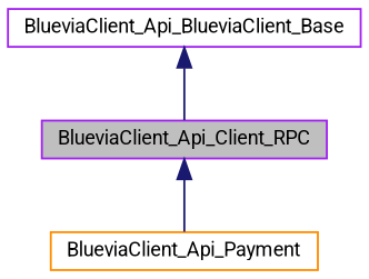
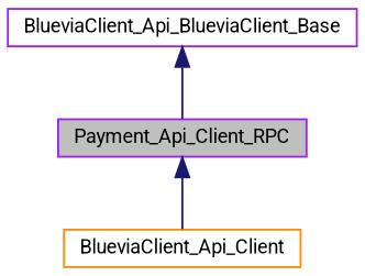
  digraph {
    fontname=Roboto
    node [color=purple fontname=Roboto fontsize=10 shape=record]
    edge [color=midnightblue dir=back fontname=Roboto fontsize=10 labelfontname="FreeSans.ttf" labelfontsize=10 style=solid]
-   n1 [fillcolor=grey75 fontcolor=black height=0.2 label=BlueviaClient_Api_Client_RPC style=filled width=0.4]
-   n2 [color=darkorange height=0.2 label=BlueviaClient_Api_Payment width=0.4]
+   n1 [fillcolor=grey75 fontcolor=black height=0.2 label=Payment_Api_Client_RPC style=filled width=0.4]
+   n2 [color=darkorange height=0.2 label=BlueviaClient_Api_Client width=0.4]
    n3 [height=0.2 label=BlueviaClient_Api_BlueviaClient_Base width=0.4]
    n1 -> n2
    n3 -> n1
  }
